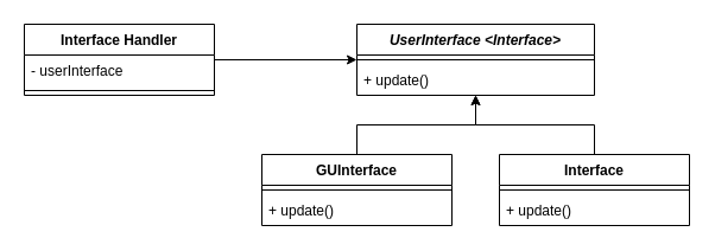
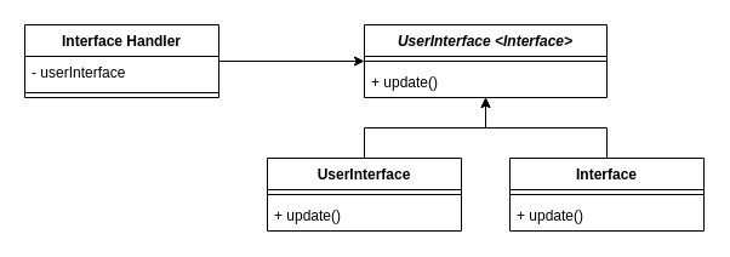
  <mxCell id="0" />
  <mxCell id="1" parent="0" />
  <mxCell id="2" value="" style="edgeStyle=orthogonalEdgeStyle;rounded=0;orthogonalLoop=1;jettySize=auto;html=1;" edge="1" parent="1" source="3" target="6"><mxGeometry relative="1" as="geometry"><mxPoint x="260" y="50" as="targetPoint" /></mxGeometry></mxCell>
  <mxCell id="3" value="Interface Handler" style="swimlane;fontStyle=1;align=center;verticalAlign=top;childLayout=stackLayout;horizontal=1;startSize=26;horizontalStack=0;resizeParent=1;resizeParentMax=0;resizeLast=0;collapsible=1;marginBottom=0;" vertex="1" parent="1"><mxGeometry x="20" y="20" width="160" height="60" as="geometry" /></mxCell>
  <mxCell id="4" value="- userInterface" style="text;strokeColor=none;fillColor=none;align=left;verticalAlign=top;spacingLeft=4;spacingRight=4;overflow=hidden;rotatable=0;points=[[0,0.5],[1,0.5]];portConstraint=eastwest;" vertex="1" parent="3"><mxGeometry y="26" width="160" height="26" as="geometry" /></mxCell>
  <mxCell id="5" value="" style="line;strokeWidth=1;fillColor=none;align=left;verticalAlign=middle;spacingTop=-1;spacingLeft=3;spacingRight=3;rotatable=0;labelPosition=right;points=[];portConstraint=eastwest;" vertex="1" parent="3"><mxGeometry y="52" width="160" height="8" as="geometry" /></mxCell>
  <mxCell id="6" value="UserInterface &lt;Interface&gt;" style="swimlane;fontStyle=3;align=center;verticalAlign=top;childLayout=stackLayout;horizontal=1;startSize=26;horizontalStack=0;resizeParent=1;resizeParentMax=0;resizeLast=0;collapsible=1;marginBottom=0;" vertex="1" parent="1"><mxGeometry x="300" y="20" width="200" height="60" as="geometry" /></mxCell>
  <mxCell id="7" value="" style="line;strokeWidth=1;fillColor=none;align=left;verticalAlign=middle;spacingTop=-1;spacingLeft=3;spacingRight=3;rotatable=0;labelPosition=right;points=[];portConstraint=eastwest;" vertex="1" parent="6"><mxGeometry y="26" width="200" height="8" as="geometry" /></mxCell>
  <mxCell id="8" value="+ update()" style="text;strokeColor=none;fillColor=none;align=left;verticalAlign=top;spacingLeft=4;spacingRight=4;overflow=hidden;rotatable=0;points=[[0,0.5],[1,0.5]];portConstraint=eastwest;" vertex="1" parent="6"><mxGeometry y="34" width="200" height="26" as="geometry" /></mxCell>
  <mxCell id="9" style="edgeStyle=orthogonalEdgeStyle;rounded=0;orthogonalLoop=1;jettySize=auto;html=1;exitX=0.5;exitY=0;exitDx=0;exitDy=0;" edge="1" parent="1" source="10" target="6"><mxGeometry relative="1" as="geometry" /></mxCell>
- <mxCell id="10" value="GUInterface" style="swimlane;fontStyle=1;align=center;verticalAlign=top;childLayout=stackLayout;horizontal=1;startSize=26;horizontalStack=0;resizeParent=1;resizeParentMax=0;resizeLast=0;collapsible=1;marginBottom=0;" vertex="1" parent="1"><mxGeometry x="220" y="130" width="160" height="60" as="geometry" /></mxCell>
+ <mxCell id="10" value="UserInterface" style="swimlane;fontStyle=1;align=center;verticalAlign=top;childLayout=stackLayout;horizontal=1;startSize=26;horizontalStack=0;resizeParent=1;resizeParentMax=0;resizeLast=0;collapsible=1;marginBottom=0;" vertex="1" parent="1"><mxGeometry x="220" y="130" width="160" height="60" as="geometry" /></mxCell>
  <mxCell id="11" value="" style="line;strokeWidth=1;fillColor=none;align=left;verticalAlign=middle;spacingTop=-1;spacingLeft=3;spacingRight=3;rotatable=0;labelPosition=right;points=[];portConstraint=eastwest;" vertex="1" parent="10"><mxGeometry y="26" width="160" height="8" as="geometry" /></mxCell>
  <mxCell id="12" value="+ update()" style="text;strokeColor=none;fillColor=none;align=left;verticalAlign=top;spacingLeft=4;spacingRight=4;overflow=hidden;rotatable=0;points=[[0,0.5],[1,0.5]];portConstraint=eastwest;" vertex="1" parent="10"><mxGeometry y="34" width="160" height="26" as="geometry" /></mxCell>
  <mxCell id="13" style="edgeStyle=orthogonalEdgeStyle;rounded=0;orthogonalLoop=1;jettySize=auto;html=1;exitX=0.5;exitY=0;exitDx=0;exitDy=0;" edge="1" parent="1" source="14" target="6"><mxGeometry relative="1" as="geometry" /></mxCell>
  <mxCell id="14" value="Interface" style="swimlane;fontStyle=1;align=center;verticalAlign=top;childLayout=stackLayout;horizontal=1;startSize=26;horizontalStack=0;resizeParent=1;resizeParentMax=0;resizeLast=0;collapsible=1;marginBottom=0;" vertex="1" parent="1"><mxGeometry x="420" y="130" width="160" height="60" as="geometry" /></mxCell>
  <mxCell id="15" value="" style="line;strokeWidth=1;fillColor=none;align=left;verticalAlign=middle;spacingTop=-1;spacingLeft=3;spacingRight=3;rotatable=0;labelPosition=right;points=[];portConstraint=eastwest;" vertex="1" parent="14"><mxGeometry y="26" width="160" height="8" as="geometry" /></mxCell>
  <mxCell id="16" value="+ update()" style="text;strokeColor=none;fillColor=none;align=left;verticalAlign=top;spacingLeft=4;spacingRight=4;overflow=hidden;rotatable=0;points=[[0,0.5],[1,0.5]];portConstraint=eastwest;" vertex="1" parent="14"><mxGeometry y="34" width="160" height="26" as="geometry" /></mxCell>
